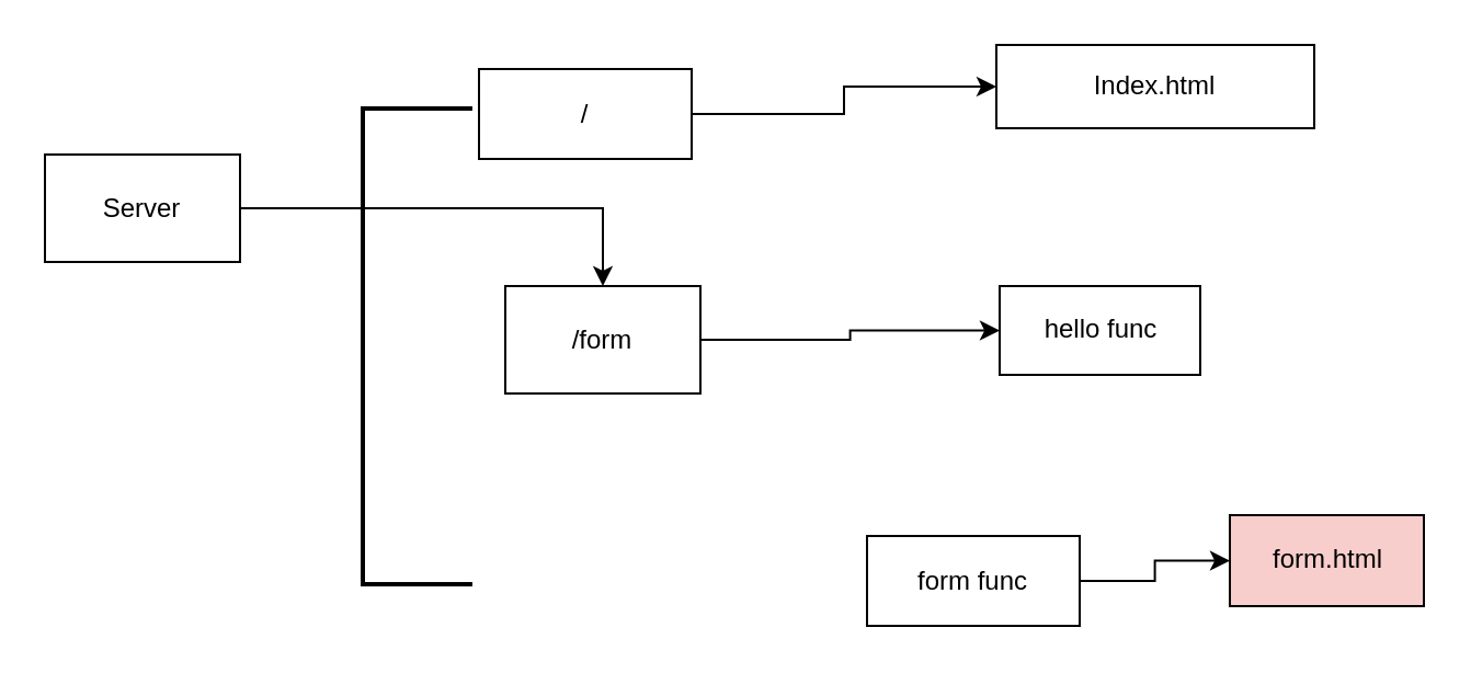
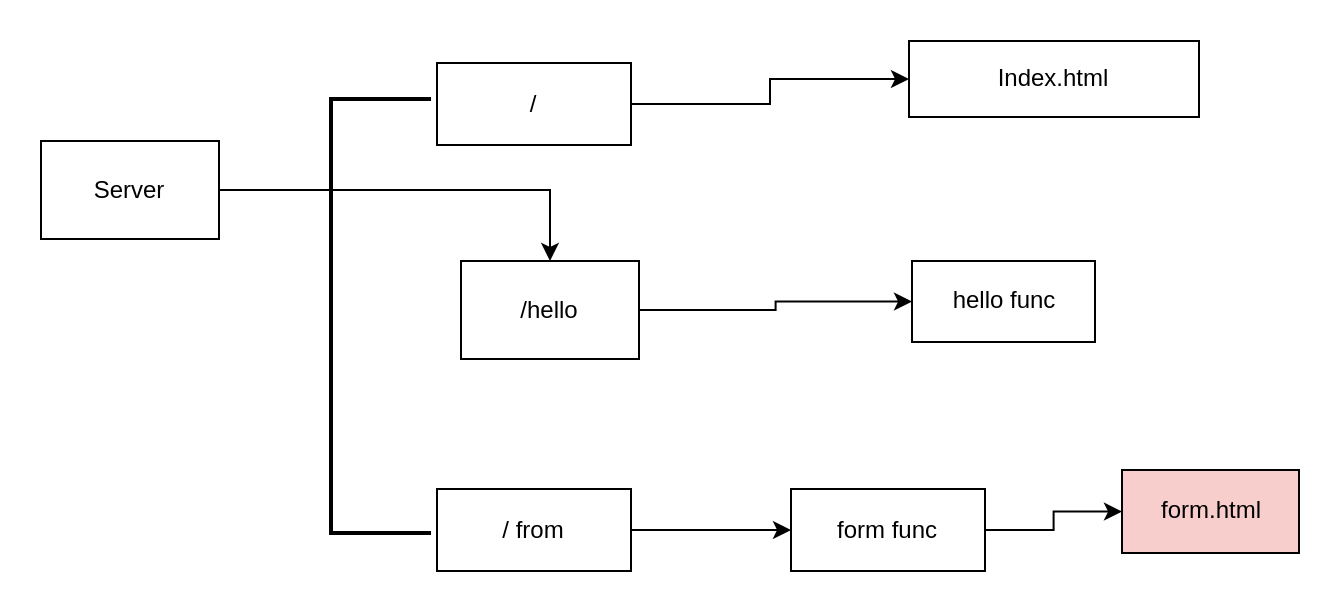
  <mxCell id="0" />
  <mxCell id="1" parent="0" />
  <mxCell id="2" value="" style="edgeStyle=orthogonalEdgeStyle;rounded=0;orthogonalLoop=1;jettySize=auto;html=1;" edge="1" parent="1" source="3" target="5"><mxGeometry relative="1" as="geometry" /></mxCell>
  <mxCell id="3" value="Server" style="rounded=0;whiteSpace=wrap;html=1;" vertex="1" parent="1"><mxGeometry x="20" y="70" width="89" height="49" as="geometry" /></mxCell>
  <mxCell id="4" value="" style="edgeStyle=orthogonalEdgeStyle;rounded=0;orthogonalLoop=1;jettySize=auto;html=1;" edge="1" parent="1" source="5" target="12"><mxGeometry relative="1" as="geometry" /></mxCell>
- <mxCell id="5" value="/form" style="rounded=0;whiteSpace=wrap;html=1;" vertex="1" parent="1"><mxGeometry x="230" y="130" width="89" height="49" as="geometry" /></mxCell>
+ <mxCell id="5" value="/hello" style="rounded=0;whiteSpace=wrap;html=1;" vertex="1" parent="1"><mxGeometry x="230" y="130" width="89" height="49" as="geometry" /></mxCell>
  <mxCell id="6" value="" style="edgeStyle=orthogonalEdgeStyle;rounded=0;orthogonalLoop=1;jettySize=auto;html=1;" edge="1" parent="1" source="7" target="11"><mxGeometry relative="1" as="geometry" /></mxCell>
  <mxCell id="7" value="/" style="whiteSpace=wrap;html=1;rounded=0;" vertex="1" parent="1"><mxGeometry x="218" y="31" width="97" height="41" as="geometry" /></mxCell>
+ <mxCell id="8" value="" style="edgeStyle=orthogonalEdgeStyle;rounded=0;orthogonalLoop=1;jettySize=auto;html=1;" edge="1" parent="1" source="9" target="14"><mxGeometry relative="1" as="geometry" /></mxCell>
+ <mxCell id="9" value="/ from" style="whiteSpace=wrap;html=1;rounded=0;" vertex="1" parent="1"><mxGeometry x="218" y="244" width="97" height="41" as="geometry" /></mxCell>
  <mxCell id="10" value="" style="strokeWidth=2;html=1;shape=mxgraph.flowchart.annotation_1;align=left;pointerEvents=1;" vertex="1" parent="1"><mxGeometry x="165" y="49" width="50" height="217" as="geometry" /></mxCell>
  <mxCell id="11" value="Index.html" style="whiteSpace=wrap;html=1;rounded=0;" vertex="1" parent="1"><mxGeometry x="454" y="20" width="145" height="38" as="geometry" /></mxCell>
  <mxCell id="12" value="hello func" style="whiteSpace=wrap;html=1;rounded=0;" vertex="1" parent="1"><mxGeometry x="455.5" y="130" width="91.5" height="40.5" as="geometry" /></mxCell>
  <mxCell id="13" value="" style="edgeStyle=orthogonalEdgeStyle;rounded=0;orthogonalLoop=1;jettySize=auto;html=1;" edge="1" parent="1" source="14" target="15"><mxGeometry relative="1" as="geometry" /></mxCell>
  <mxCell id="14" value="form func" style="whiteSpace=wrap;html=1;rounded=0;" vertex="1" parent="1"><mxGeometry x="395" y="244" width="97" height="41" as="geometry" /></mxCell>
  <mxCell id="15" value="form.html" style="whiteSpace=wrap;html=1;rounded=0;fillColor=#f8cecc;" vertex="1" parent="1"><mxGeometry x="560.5" y="234.5" width="88.5" height="41.5" as="geometry" /></mxCell>
